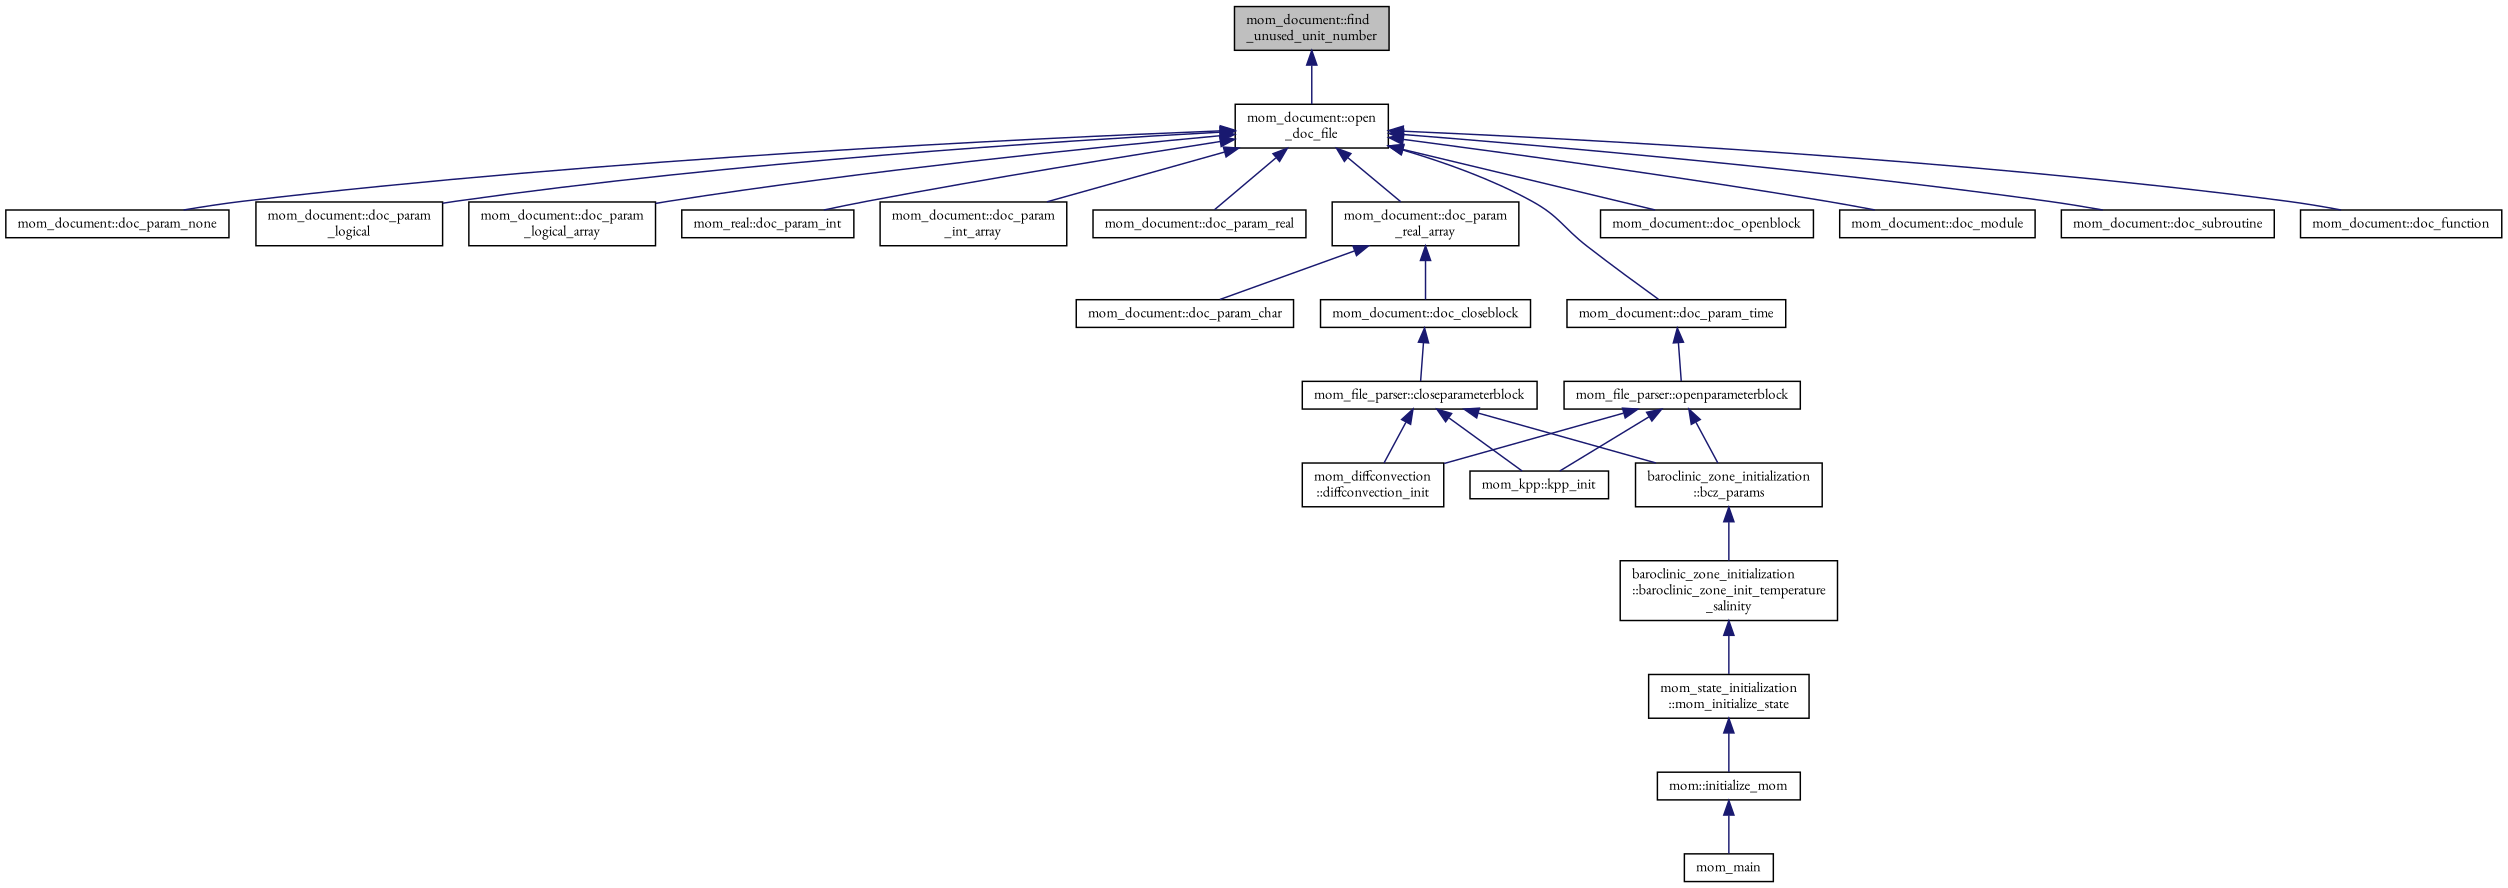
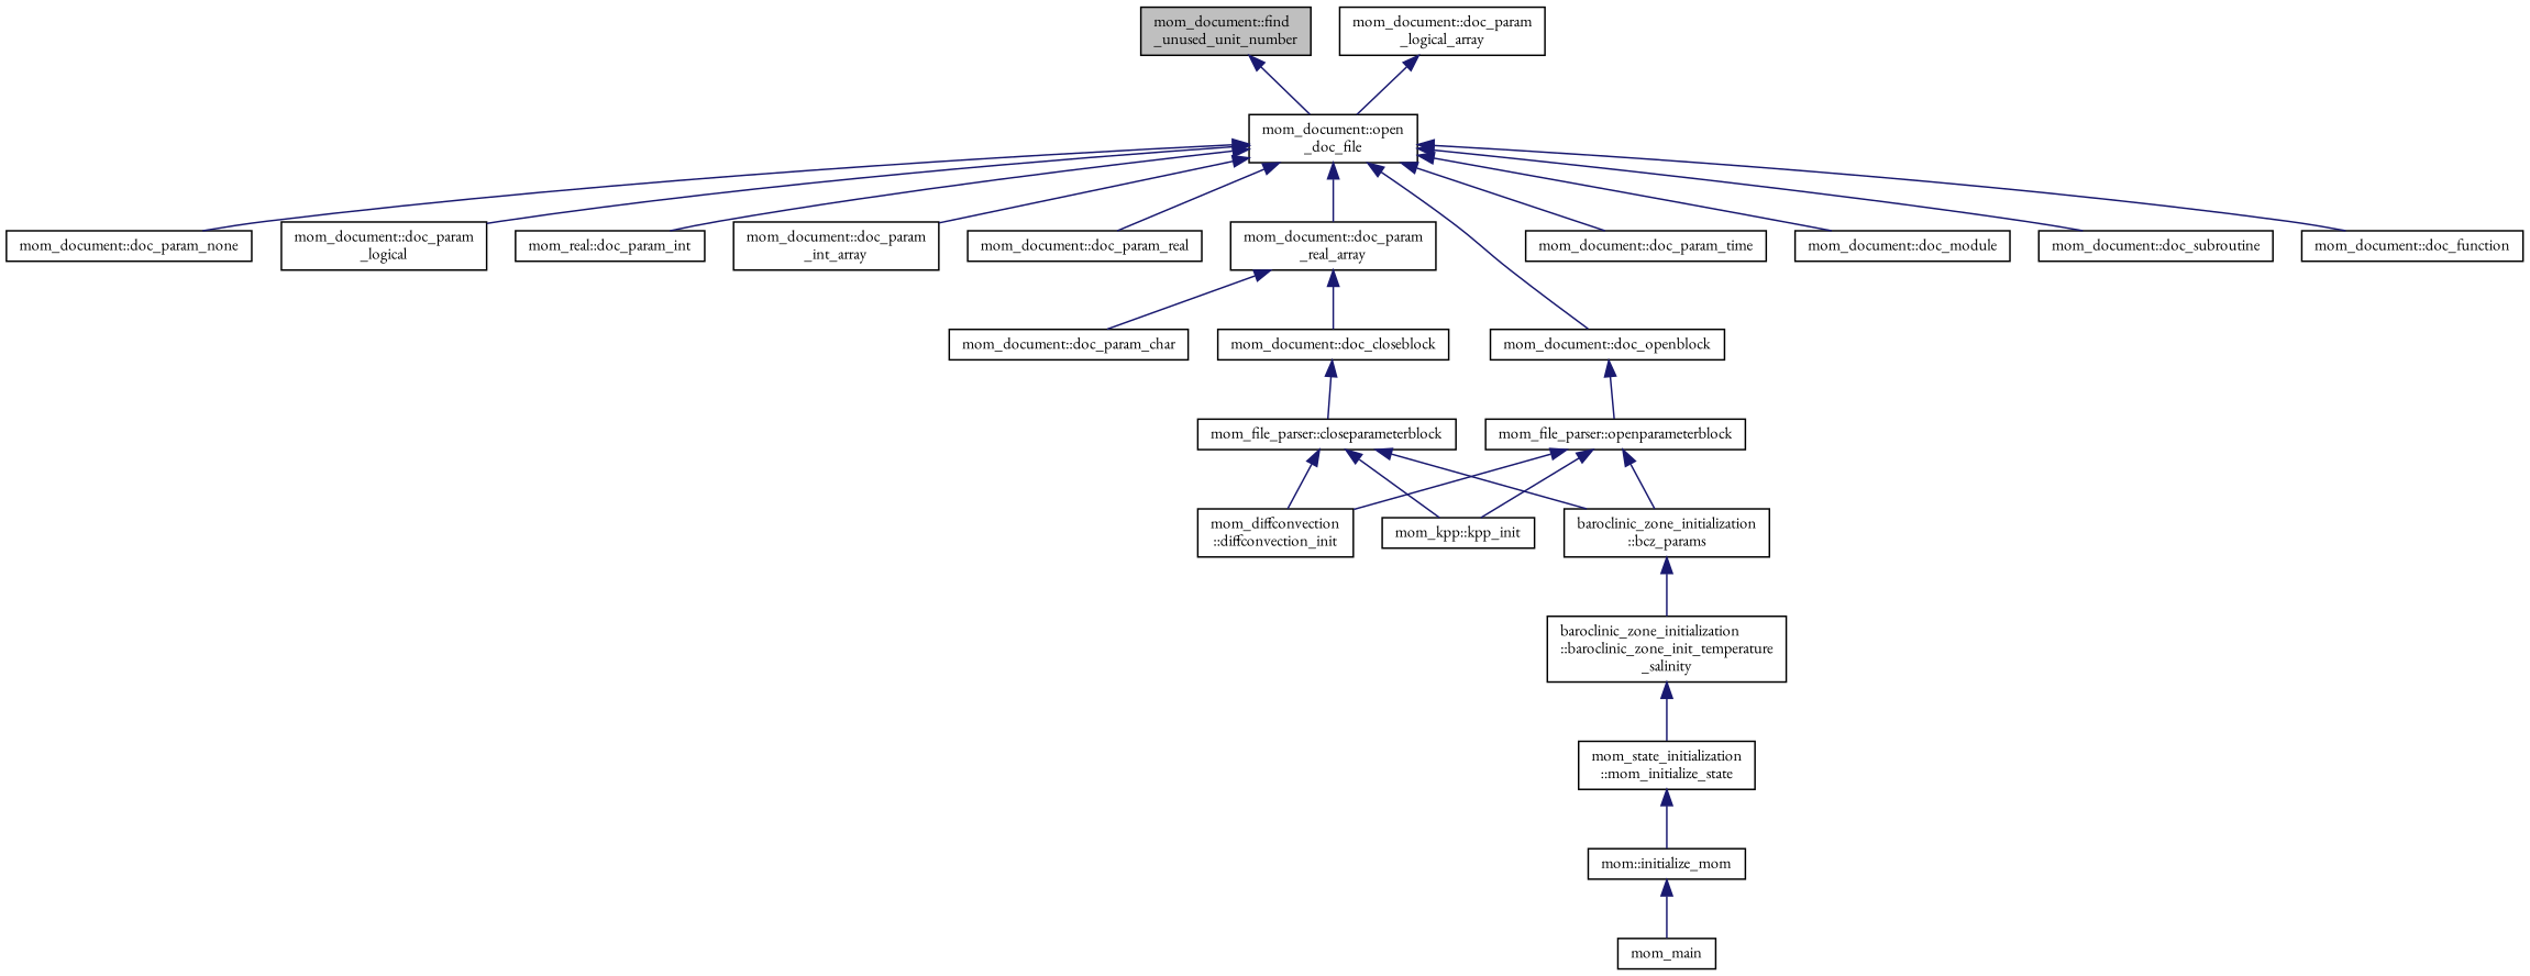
  digraph {
    fontname="EB Garamond"
    rankdir=TB
    node [color=black fillcolor=white fontname="EB Garamond" fontsize=10 shape=record style=filled]
    edge [color=midnightblue dir=back fontname="EB Garamond" fontsize=10 labelfontname=Helvetica labelfontsize=10 style=solid]
    n1 [fillcolor=grey75 fontcolor=black height=0.2 label="mom_document::find\l_unused_unit_number" width=0.4]
    n2 [height=0.2 label="mom_document::open\l_doc_file" width=0.4]
    n3 [height=0.2 label="mom_document::doc_param_none" width=0.4]
    n4 [height=0.2 label="mom_document::doc_param\l_logical" width=0.4]
    n5 [height=0.2 label="mom_document::doc_param\l_logical_array" width=0.4]
    n6 [height=0.2 label="mom_real::doc_param_int" width=0.4]
    n7 [height=0.2 label="mom_document::doc_param\l_int_array" width=0.4]
    n8 [height=0.2 label="mom_document::doc_param_real" width=0.4]
    n9 [height=0.2 label="mom_document::doc_param\l_real_array" width=0.4]
    n10 [height=0.2 label="mom_document::doc_openblock" width=0.4]
    n11 [height=0.2 label="mom_document::doc_param_time" width=0.4]
    n12 [height=0.2 label="mom_document::doc_module" width=0.4]
    n13 [height=0.2 label="mom_document::doc_subroutine" width=0.4]
    n14 [height=0.2 label="mom_document::doc_function" width=0.4]
    n15 [height=0.2 label="mom_document::doc_param_char" width=0.4]
    n16 [height=0.2 label="mom_document::doc_closeblock" width=0.4]
    n17 [height=0.2 label="mom_file_parser::openparameterblock" width=0.4]
    n18 [height=0.2 label="mom_file_parser::closeparameterblock" width=0.4]
    n19 [height=0.2 label="mom_diffconvection\l::diffconvection_init" width=0.4]
    n20 [height=0.2 label="mom_kpp::kpp_init" width=0.4]
    n21 [height=0.2 label="baroclinic_zone_initialization\l::bcz_params" width=0.4]
    n22 [height=0.2 label="baroclinic_zone_initialization\l::baroclinic_zone_init_temperature\l_salinity" width=0.4]
    n23 [height=0.2 label="mom_state_initialization\l::mom_initialize_state" width=0.4]
    n24 [height=0.2 label="mom::initialize_mom" width=0.4]
    n25 [height=0.2 label=mom_main width=0.4]
    n1 -> n2
    n2 -> n3
    n2 -> n4
-   n2 -> n5
+   n5 -> n2
    n2 -> n6
    n2 -> n7
    n2 -> n8
    n2 -> n9
    n2 -> n10
    n2 -> n11
    n2 -> n12
    n2 -> n13
    n2 -> n14
    n9 -> n15
    n9 -> n16
-   n11 -> n17
+   n10 -> n17
    n16 -> n18
    n17 -> n19
    n17 -> n20
    n17 -> n21
    n18 -> n19
    n18 -> n20
    n18 -> n21
    n21 -> n22
    n22 -> n23
    n23 -> n24
    n24 -> n25
  }
